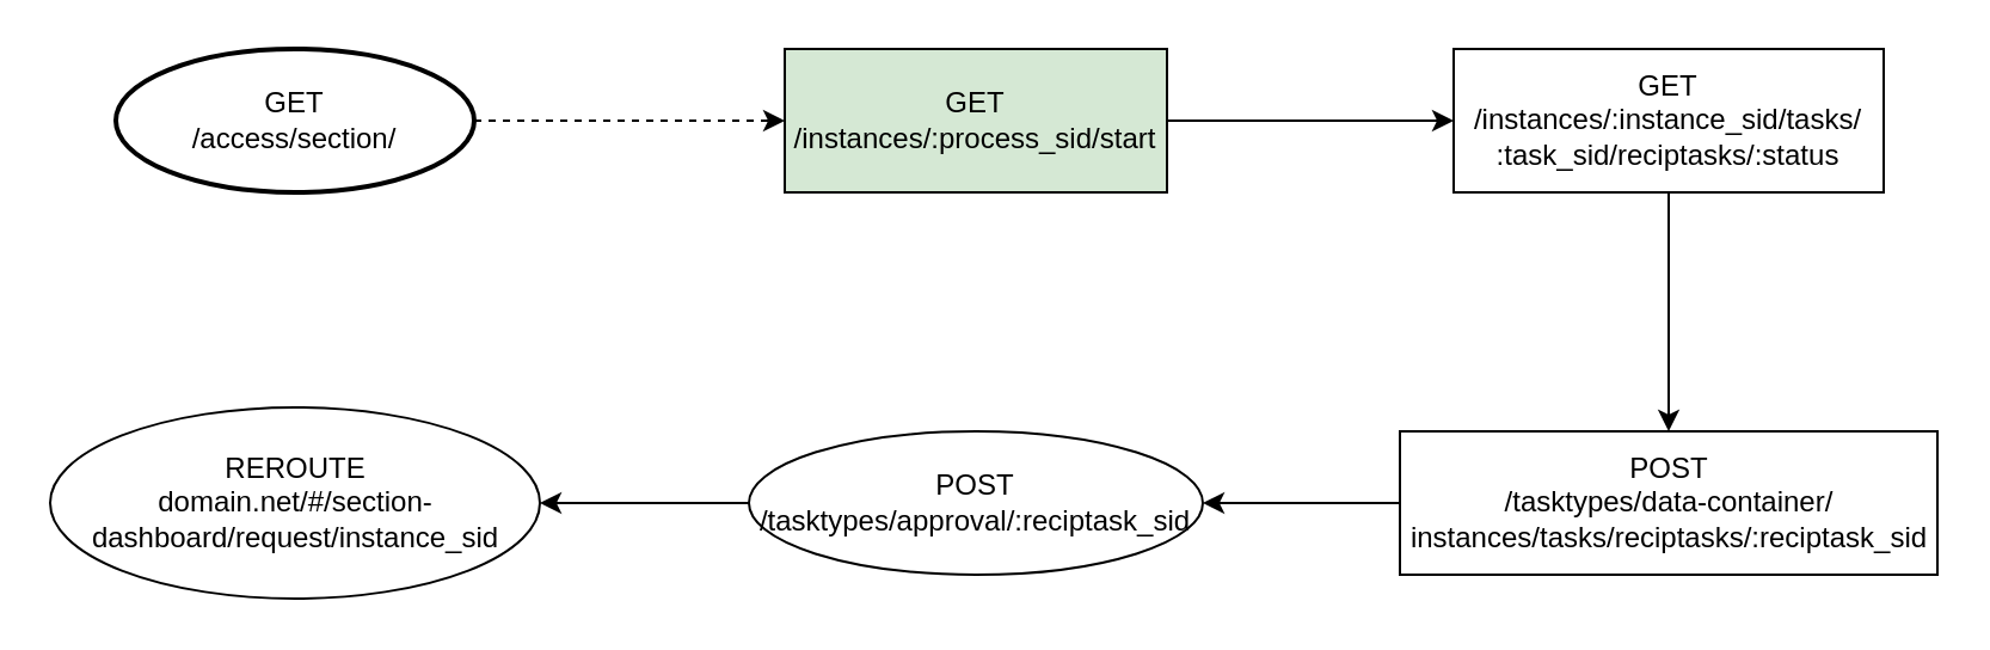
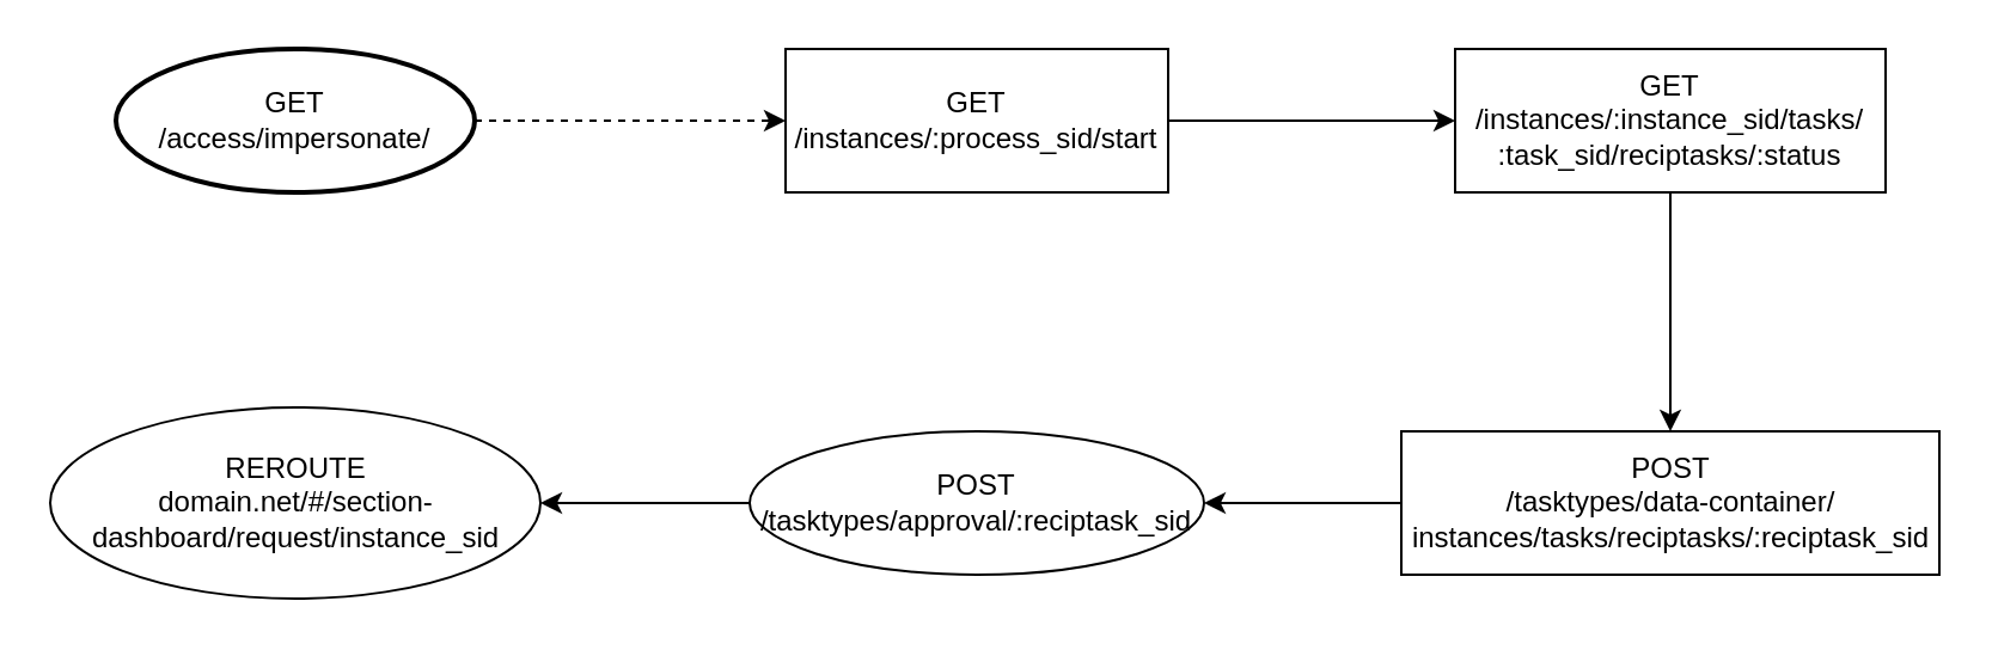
  <mxCell id="0" />
  <mxCell id="1" parent="0" />
  <mxCell id="2" style="edgeStyle=orthogonalEdgeStyle;rounded=0;orthogonalLoop=1;jettySize=auto;html=1;entryX=0;entryY=0.5;entryDx=0;entryDy=0;dashed=1;" edge="1" parent="1" source="3" target="5"><mxGeometry relative="1" as="geometry" /></mxCell>
- <mxCell id="3" value="GET&lt;br&gt;/access/section/" style="strokeWidth=2;html=1;shape=mxgraph.flowchart.start_1;whiteSpace=wrap;" vertex="1" parent="1"><mxGeometry x="48" y="20" width="150" height="60" as="geometry" /></mxCell>
+ <mxCell id="3" value="GET&lt;br&gt;/access/impersonate/" style="strokeWidth=2;html=1;shape=mxgraph.flowchart.start_1;whiteSpace=wrap;" vertex="1" parent="1"><mxGeometry x="48" y="20" width="150" height="60" as="geometry" /></mxCell>
  <mxCell id="4" style="edgeStyle=orthogonalEdgeStyle;rounded=0;orthogonalLoop=1;jettySize=auto;html=1;" edge="1" parent="1" source="5" target="7"><mxGeometry relative="1" as="geometry" /></mxCell>
- <mxCell id="5" value="GET&lt;br&gt;/instances/:process_sid/start" style="rounded=0;whiteSpace=wrap;html=1;fillColor=#d5e8d4;" vertex="1" parent="1"><mxGeometry x="328" y="20" width="160" height="60" as="geometry" /></mxCell>
+ <mxCell id="5" value="GET&lt;br&gt;/instances/:process_sid/start" style="rounded=0;whiteSpace=wrap;html=1;" vertex="1" parent="1"><mxGeometry x="328" y="20" width="160" height="60" as="geometry" /></mxCell>
  <mxCell id="6" style="edgeStyle=orthogonalEdgeStyle;rounded=0;orthogonalLoop=1;jettySize=auto;html=1;entryX=0.5;entryY=0;entryDx=0;entryDy=0;" edge="1" parent="1" source="7" target="9"><mxGeometry relative="1" as="geometry" /></mxCell>
  <mxCell id="7" value="GET&lt;br&gt;/instances/:instance_sid/tasks/&lt;br&gt;:task_sid/reciptasks/:status" style="rounded=0;whiteSpace=wrap;html=1;" vertex="1" parent="1"><mxGeometry x="608" y="20" width="180" height="60" as="geometry" /></mxCell>
  <mxCell id="8" style="edgeStyle=orthogonalEdgeStyle;rounded=0;orthogonalLoop=1;jettySize=auto;html=1;entryX=1;entryY=0.5;entryDx=0;entryDy=0;" edge="1" parent="1" source="9" target="11"><mxGeometry relative="1" as="geometry" /></mxCell>
  <mxCell id="9" value="POST&lt;br&gt;/tasktypes/data-container/&lt;br&gt;instances/tasks/reciptasks/:reciptask_sid" style="rounded=0;whiteSpace=wrap;html=1;" vertex="1" parent="1"><mxGeometry x="585.5" y="180" width="225" height="60" as="geometry" /></mxCell>
  <mxCell id="10" style="edgeStyle=orthogonalEdgeStyle;rounded=0;orthogonalLoop=1;jettySize=auto;html=1;entryX=1;entryY=0.5;entryDx=0;entryDy=0;" edge="1" parent="1" source="11" target="12"><mxGeometry relative="1" as="geometry" /></mxCell>
  <mxCell id="11" value="POST&lt;br&gt;/tasktypes/approval/:reciptask_sid" style="ellipse;whiteSpace=wrap;html=1;" vertex="1" parent="1"><mxGeometry x="313" y="180" width="190" height="60" as="geometry" /></mxCell>
  <mxCell id="12" value="REROUTE&lt;br&gt;domain.net/#/section-dashboard/request/instance_sid" style="ellipse;whiteSpace=wrap;html=1;" vertex="1" parent="1"><mxGeometry x="20.5" y="170" width="205" height="80" as="geometry" /></mxCell>
